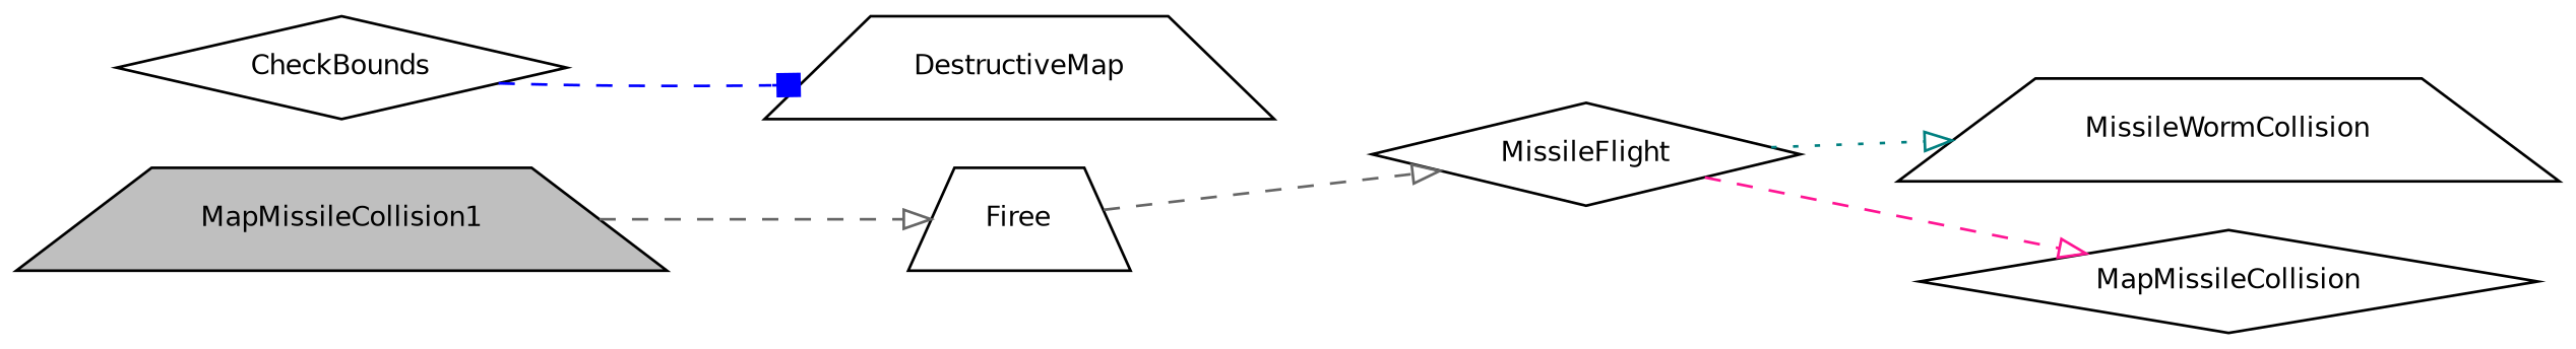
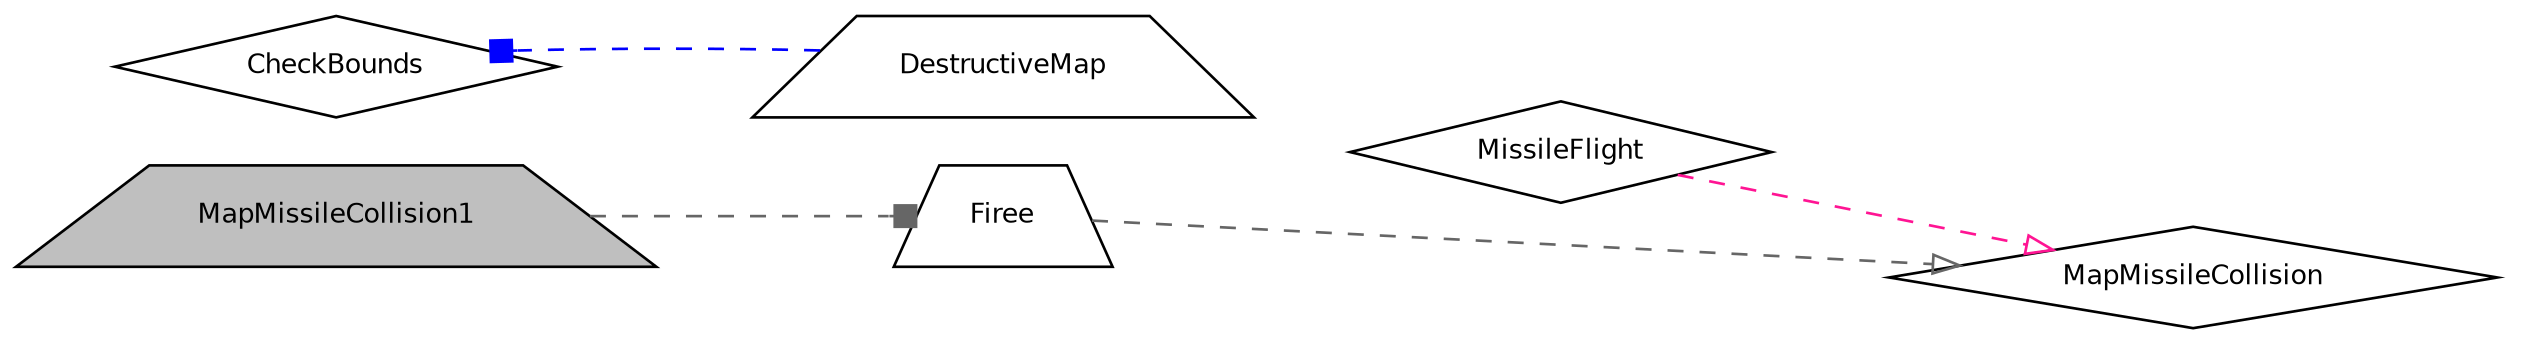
  digraph {
    rankdir=LR
    node [color=black fillcolor=white fontname=Helvetica fontsize=10 shape=trapezium style=filled]
    edge [arrowhead=onormal color=gray40 fontname=Helvetica fontsize=10 labelfontname=Helvetica labelfontsize=10 style=dashed]
    n1 [fillcolor=grey75 fontcolor=black height=0.2 label=MapMissileCollision1 width=0.4]
    n2 [height=0.2 label=Firee width=0.4]
    n3 [height=0.2 label=MissileFlight shape=diamond width=0.4]
    n4 [height=0.2 label=CheckBounds shape=diamond width=0.4]
-   n5 [height=0.2 label=MissileWormCollision width=0.4]
    n6 [height=0.2 label=MapMissileCollision shape=diamond width=0.4]
    n7 [height=0.2 label=DestructiveMap width=0.4]
-   n1 -> n2
-   n2 -> n3
-   n3 -> n5 [color=teal style=dotted]
+   n1 -> n2 [arrowhead=box]
+   n2 -> n6
    n3 -> n6 [color=deeppink]
-   n4 -> n7 [arrowhead=box color=blue]
+   n7 -> n4 [arrowhead=box color=blue]
  }
